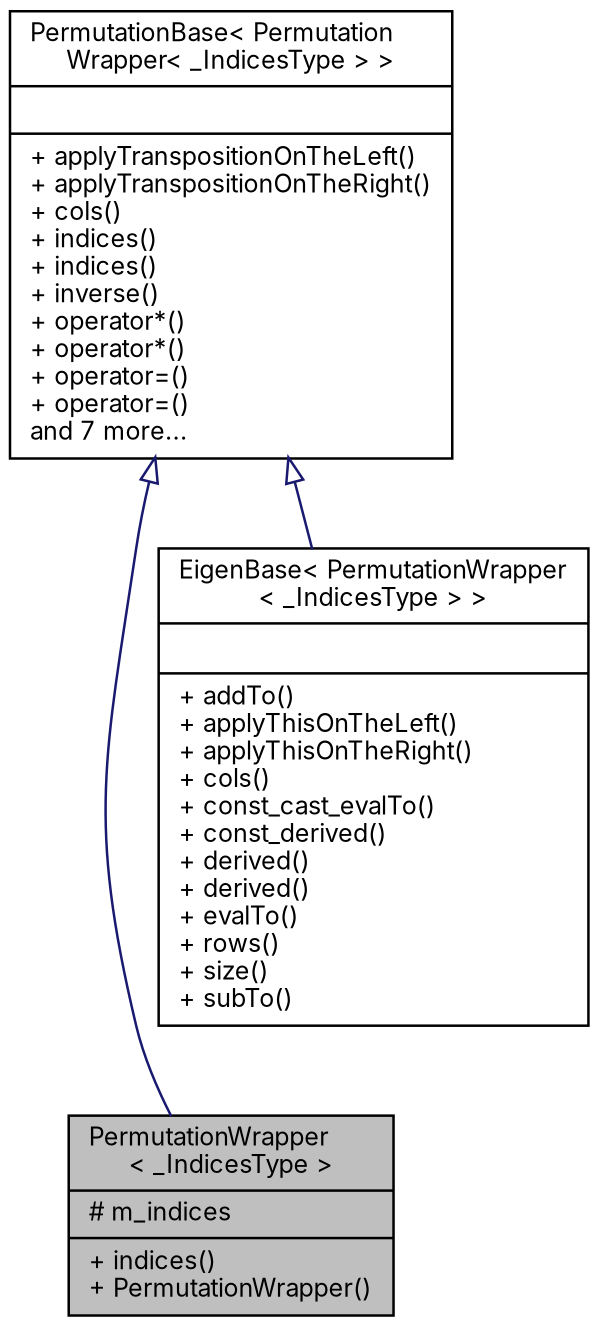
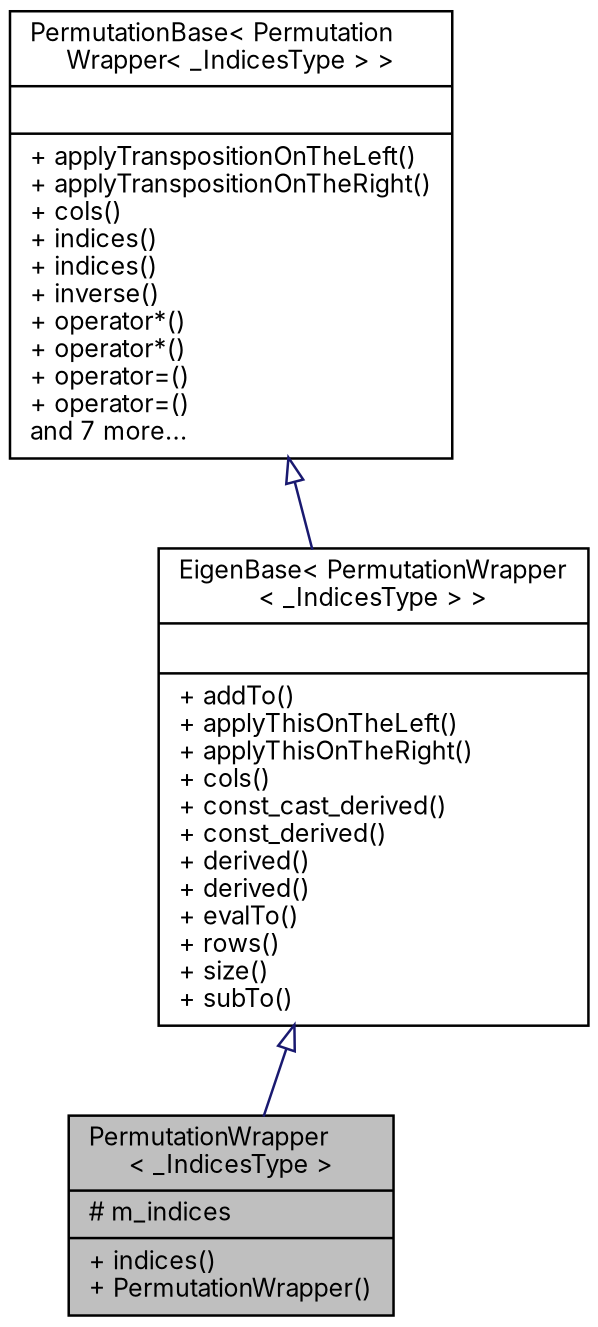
  digraph {
    fontname=Inter
    node [color=black fillcolor=white fontname=Inter fontsize=10 shape=record style=filled]
    edge [arrowtail=onormal color=midnightblue dir=back fontname=Inter fontsize=10 labelfontname=FreeSans labelfontsize=10 style=solid]
    n1 [fillcolor=grey75 fontcolor=black height=0.2 label="{PermutationWrapper\l\< _IndicesType \>\n|# m_indices\l|+ indices()\l+ PermutationWrapper()\l}" width=0.4]
    n2 [height=0.2 label="{PermutationBase\< Permutation\lWrapper\< _IndicesType \> \>\n||+ applyTranspositionOnTheLeft()\l+ applyTranspositionOnTheRight()\l+ cols()\l+ indices()\l+ indices()\l+ inverse()\l+ operator*()\l+ operator*()\l+ operator=()\l+ operator=()\land 7 more...\l}" width=0.4]
-   n3 [height=0.2 label="{EigenBase\< PermutationWrapper\l\< _IndicesType \> \>\n||+ addTo()\l+ applyThisOnTheLeft()\l+ applyThisOnTheRight()\l+ cols()\l+ const_cast_evalTo()\l+ const_derived()\l+ derived()\l+ derived()\l+ evalTo()\l+ rows()\l+ size()\l+ subTo()\l}" width=0.4]
-   n2 -> n1
+   n3 [height=0.2 label="{EigenBase\< PermutationWrapper\l\< _IndicesType \> \>\n||+ addTo()\l+ applyThisOnTheLeft()\l+ applyThisOnTheRight()\l+ cols()\l+ const_cast_derived()\l+ const_derived()\l+ derived()\l+ derived()\l+ evalTo()\l+ rows()\l+ size()\l+ subTo()\l}" width=0.4]
+   n3 -> n1
    n2 -> n3
  }
